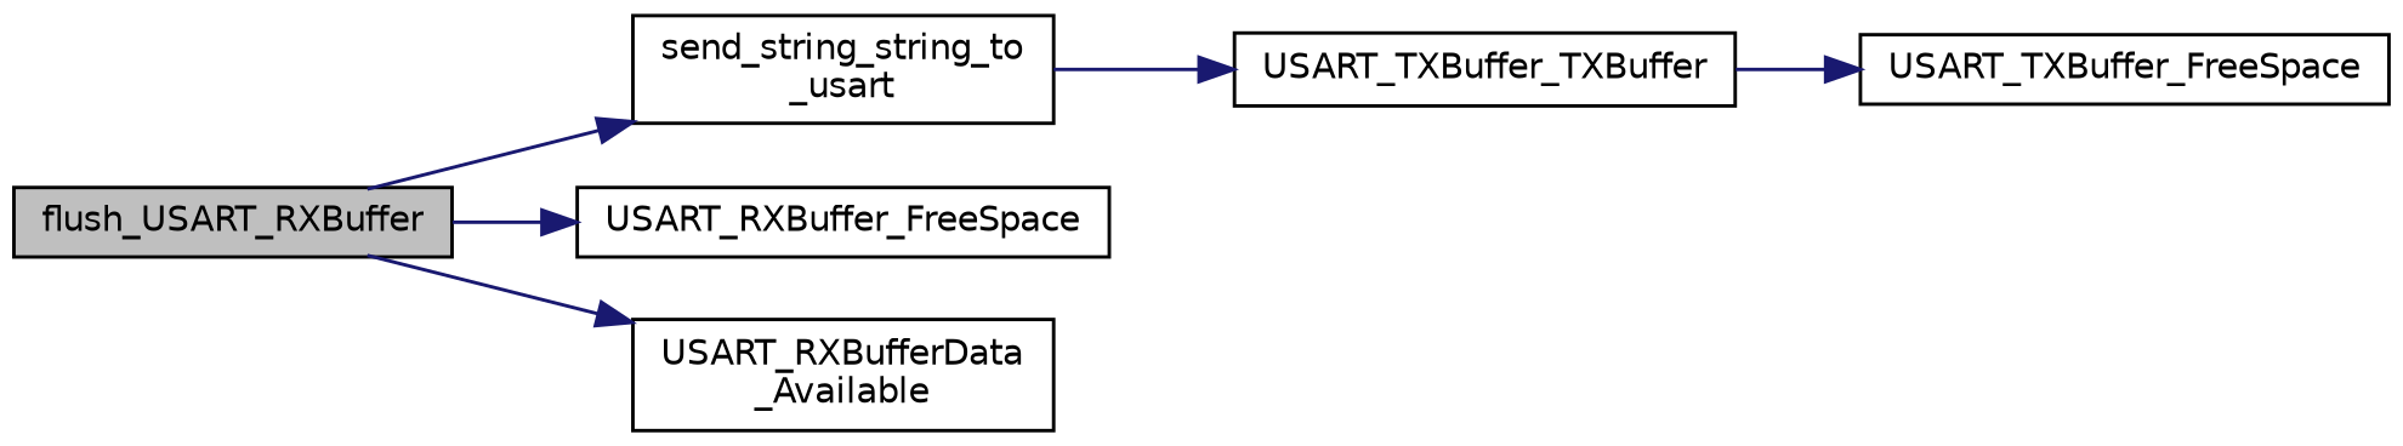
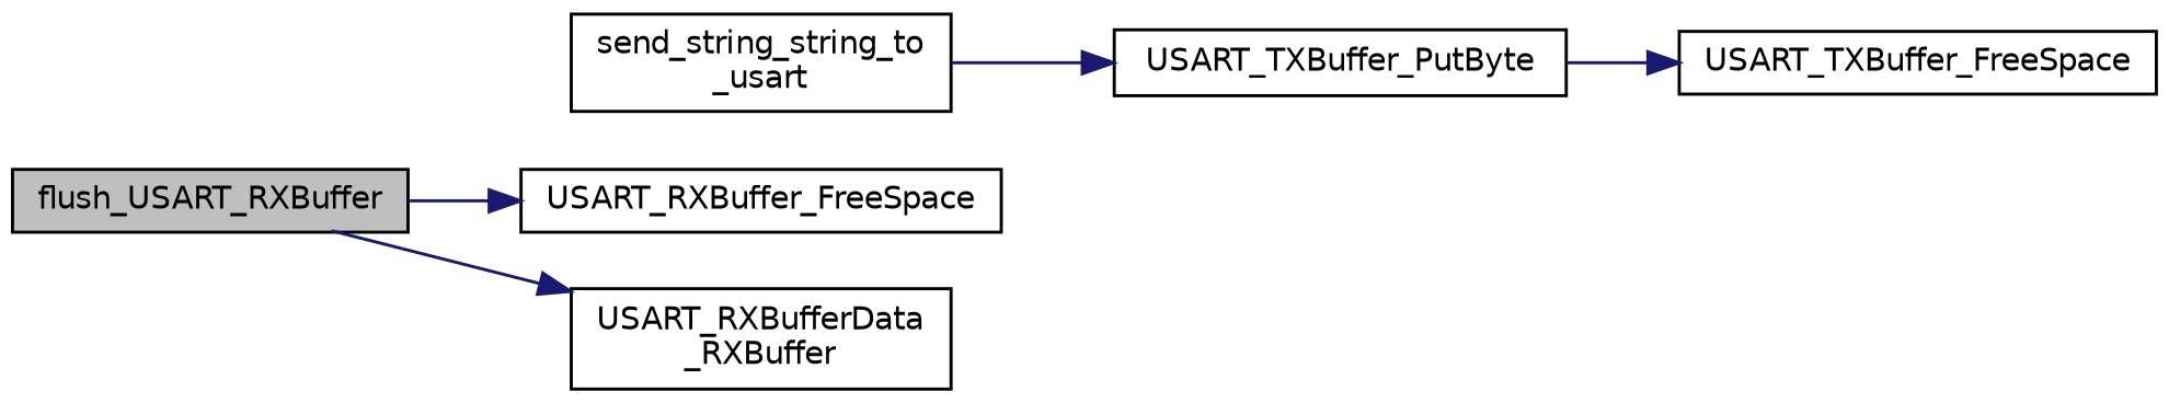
  digraph {
    rankdir=LR
    node [color=black fillcolor=white fontname=Helvetica fontsize=10 shape=record style=filled]
    edge [color=midnightblue fontname=Helvetica fontsize=10 labelfontname=Helvetica labelfontsize=10 style=solid]
    n1 [fillcolor=grey75 fontcolor=black height=0.2 label=flush_USART_RXBuffer width=0.4]
    n2 [height=0.2 label="send_string_string_to\l_usart" width=0.4]
    n3 [height=0.2 label=USART_RXBuffer_FreeSpace width=0.4]
-   n4 [height=0.2 label="USART_RXBufferData\l_Available" width=0.4]
-   n5 [height=0.2 label=USART_TXBuffer_TXBuffer width=0.4]
+   n4 [height=0.2 label="USART_RXBufferData\l_RXBuffer" width=0.4]
+   n5 [height=0.2 label=USART_TXBuffer_PutByte width=0.4]
    n6 [height=0.2 label=USART_TXBuffer_FreeSpace width=0.4]
-   n1 -> n2
    n1 -> n3
    n1 -> n4
    n2 -> n5
    n5 -> n6
  }
